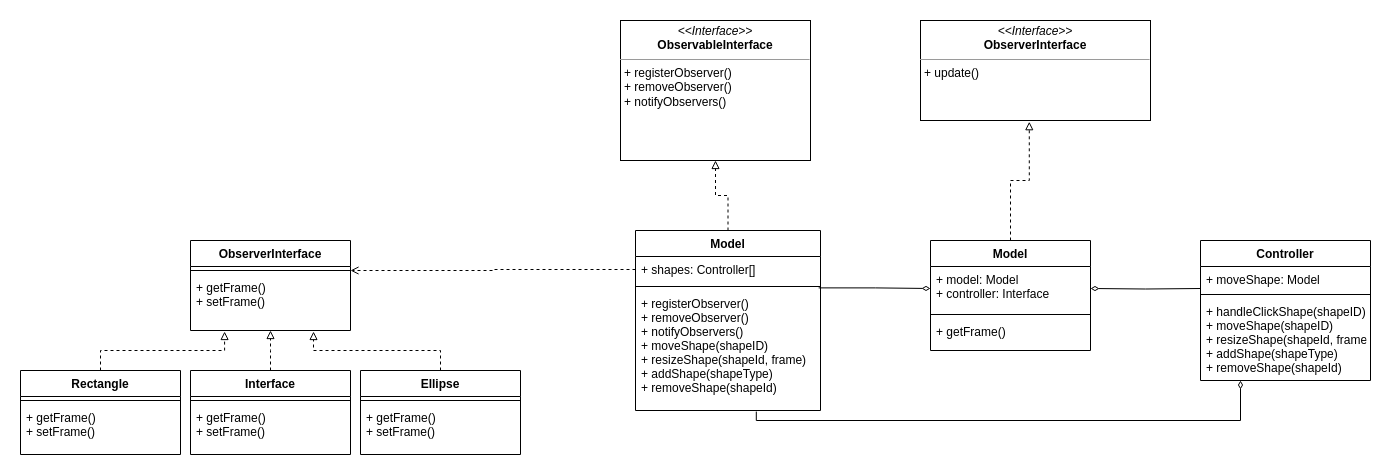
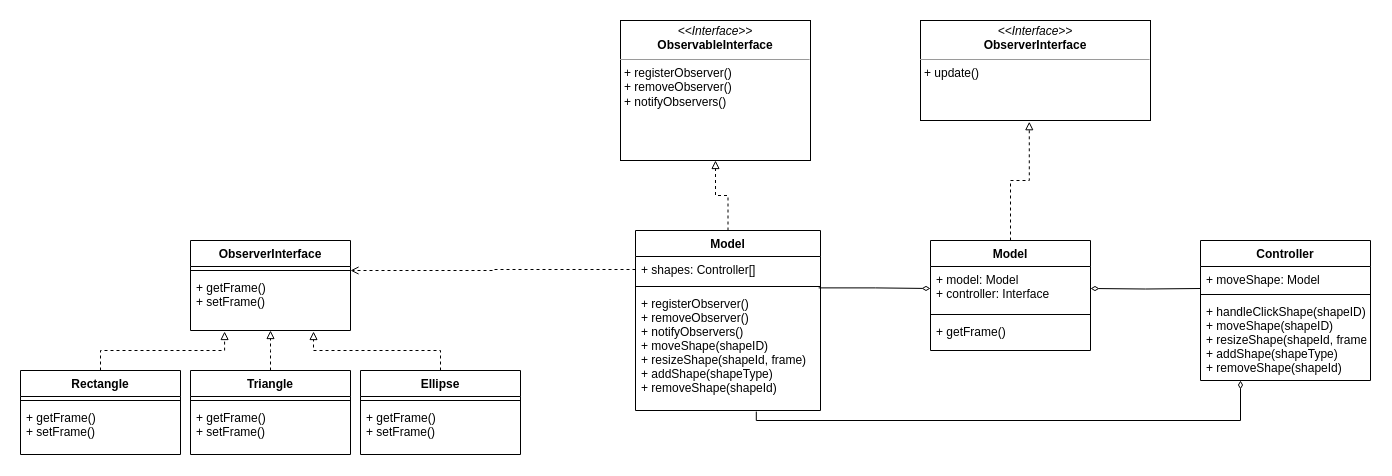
  <mxCell id="0" />
  <mxCell id="1" parent="0" />
  <mxCell id="2" value="&lt;p style=&quot;margin:0px;margin-top:4px;text-align:center;&quot;&gt;&lt;i&gt;&amp;lt;&amp;lt;Interface&amp;gt;&amp;gt;&lt;/i&gt;&lt;br&gt;&lt;b&gt;ObservableInterface&lt;/b&gt;&lt;/p&gt;&lt;hr size=&quot;1&quot;&gt;&lt;p style=&quot;margin:0px;margin-left:4px;&quot;&gt;+ registerObserver()&amp;nbsp;&lt;br&gt;+ removeObserver()&lt;/p&gt;&lt;p style=&quot;margin:0px;margin-left:4px;&quot;&gt;+ notifyObservers()&lt;/p&gt;" style="verticalAlign=top;align=left;overflow=fill;fontSize=12;fontFamily=Helvetica;html=1;" vertex="1" parent="1"><mxGeometry x="620" y="20" width="190" height="140" as="geometry" /></mxCell>
  <mxCell id="3" style="edgeStyle=orthogonalEdgeStyle;rounded=0;orthogonalLoop=1;jettySize=auto;html=1;entryX=0.5;entryY=1;entryDx=0;entryDy=0;dashed=1;endArrow=block;endFill=0;" edge="1" parent="1" source="4" target="2"><mxGeometry relative="1" as="geometry" /></mxCell>
  <mxCell id="4" value="Model" style="swimlane;fontStyle=1;align=center;verticalAlign=top;childLayout=stackLayout;horizontal=1;startSize=26;horizontalStack=0;resizeParent=1;resizeParentMax=0;resizeLast=0;collapsible=1;marginBottom=0;" vertex="1" parent="1"><mxGeometry x="635" y="230" width="185" height="180" as="geometry" /></mxCell>
  <mxCell id="5" value="+ shapes: Controller[]" style="text;strokeColor=none;fillColor=none;align=left;verticalAlign=top;spacingLeft=4;spacingRight=4;overflow=hidden;rotatable=0;points=[[0,0.5],[1,0.5]];portConstraint=eastwest;" vertex="1" parent="4"><mxGeometry y="26" width="185" height="26" as="geometry" /></mxCell>
  <mxCell id="6" value="" style="line;strokeWidth=1;fillColor=none;align=left;verticalAlign=middle;spacingTop=-1;spacingLeft=3;spacingRight=3;rotatable=0;labelPosition=right;points=[];portConstraint=eastwest;" vertex="1" parent="4"><mxGeometry y="52" width="185" height="8" as="geometry" /></mxCell>
  <mxCell id="7" value="+ registerObserver() &#10;+ removeObserver()&#10;+ notifyObservers()&#10;+ moveShape(shapeID)&#10;+ resizeShape(shapeId, frame)&#10;+ addShape(shapeType)&#10;+ removeShape(shapeId)" style="text;strokeColor=none;fillColor=none;align=left;verticalAlign=top;spacingLeft=4;spacingRight=4;overflow=hidden;rotatable=0;points=[[0,0.5],[1,0.5]];portConstraint=eastwest;" vertex="1" parent="4"><mxGeometry y="60" width="185" height="120" as="geometry" /></mxCell>
  <mxCell id="8" value="&lt;p style=&quot;margin:0px;margin-top:4px;text-align:center;&quot;&gt;&lt;i&gt;&amp;lt;&amp;lt;Interface&amp;gt;&amp;gt;&lt;/i&gt;&lt;br&gt;&lt;b&gt;ObserverInterface&lt;/b&gt;&lt;/p&gt;&lt;hr size=&quot;1&quot;&gt;&lt;p style=&quot;margin:0px;margin-left:4px;&quot;&gt;+ update()&amp;nbsp;&lt;/p&gt;" style="verticalAlign=top;align=left;overflow=fill;fontSize=12;fontFamily=Helvetica;html=1;" vertex="1" parent="1"><mxGeometry x="920" y="20" width="230" height="100" as="geometry" /></mxCell>
  <mxCell id="9" style="edgeStyle=orthogonalEdgeStyle;rounded=0;orthogonalLoop=1;jettySize=auto;html=1;entryX=0.473;entryY=1.012;entryDx=0;entryDy=0;entryPerimeter=0;dashed=1;endArrow=block;endFill=0;" edge="1" parent="1" source="10" target="8"><mxGeometry relative="1" as="geometry" /></mxCell>
  <mxCell id="10" value="Model" style="swimlane;fontStyle=1;align=center;verticalAlign=top;childLayout=stackLayout;horizontal=1;startSize=26;horizontalStack=0;resizeParent=1;resizeParentMax=0;resizeLast=0;collapsible=1;marginBottom=0;" vertex="1" parent="1"><mxGeometry x="930" y="240" width="160" height="110" as="geometry" /></mxCell>
  <mxCell id="11" value="+ model: Model&#10;+ controller: Interface" style="text;strokeColor=none;fillColor=none;align=left;verticalAlign=top;spacingLeft=4;spacingRight=4;overflow=hidden;rotatable=0;points=[[0,0.5],[1,0.5]];portConstraint=eastwest;" vertex="1" parent="10"><mxGeometry y="26" width="160" height="44" as="geometry" /></mxCell>
  <mxCell id="12" value="" style="line;strokeWidth=1;fillColor=none;align=left;verticalAlign=middle;spacingTop=-1;spacingLeft=3;spacingRight=3;rotatable=0;labelPosition=right;points=[];portConstraint=eastwest;" vertex="1" parent="10"><mxGeometry y="70" width="160" height="8" as="geometry" /></mxCell>
  <mxCell id="13" value="+ getFrame()" style="text;strokeColor=none;fillColor=none;align=left;verticalAlign=top;spacingLeft=4;spacingRight=4;overflow=hidden;rotatable=0;points=[[0,0.5],[1,0.5]];portConstraint=eastwest;" vertex="1" parent="10"><mxGeometry y="78" width="160" height="32" as="geometry" /></mxCell>
  <mxCell id="14" style="edgeStyle=orthogonalEdgeStyle;rounded=0;orthogonalLoop=1;jettySize=auto;html=1;endArrow=diamondThin;endFill=0;exitX=0.99;exitY=0.674;exitDx=0;exitDy=0;exitPerimeter=0;" edge="1" parent="1" source="6" target="11"><mxGeometry relative="1" as="geometry" /></mxCell>
  <mxCell id="15" value="Controller" style="swimlane;fontStyle=1;align=center;verticalAlign=top;childLayout=stackLayout;horizontal=1;startSize=26;horizontalStack=0;resizeParent=1;resizeParentMax=0;resizeLast=0;collapsible=1;marginBottom=0;" vertex="1" parent="1"><mxGeometry x="1200" y="240" width="170" height="140" as="geometry" /></mxCell>
  <mxCell id="16" value="+ moveShape: Model" style="text;strokeColor=none;fillColor=none;align=left;verticalAlign=top;spacingLeft=4;spacingRight=4;overflow=hidden;rotatable=0;points=[[0,0.5],[1,0.5]];portConstraint=eastwest;" vertex="1" parent="15"><mxGeometry y="26" width="170" height="24" as="geometry" /></mxCell>
  <mxCell id="17" value="" style="line;strokeWidth=1;fillColor=none;align=left;verticalAlign=middle;spacingTop=-1;spacingLeft=3;spacingRight=3;rotatable=0;labelPosition=right;points=[];portConstraint=eastwest;" vertex="1" parent="15"><mxGeometry y="50" width="170" height="8" as="geometry" /></mxCell>
  <mxCell id="18" value="+ handleClickShape(shapeID)&#10;+ moveShape(shapeID)&#10;+ resizeShape(shapeId, frame)&#10;+ addShape(shapeType)&#10;+ removeShape(shapeId)" style="text;strokeColor=none;fillColor=none;align=left;verticalAlign=top;spacingLeft=4;spacingRight=4;overflow=hidden;rotatable=0;points=[[0,0.5],[1,0.5]];portConstraint=eastwest;" vertex="1" parent="15"><mxGeometry y="58" width="170" height="82" as="geometry" /></mxCell>
  <mxCell id="19" style="edgeStyle=orthogonalEdgeStyle;rounded=0;orthogonalLoop=1;jettySize=auto;html=1;endArrow=diamondThin;endFill=0;" edge="1" parent="1" target="11"><mxGeometry relative="1" as="geometry"><mxPoint x="1200" y="288" as="sourcePoint" /></mxGeometry></mxCell>
  <mxCell id="20" style="edgeStyle=orthogonalEdgeStyle;rounded=0;orthogonalLoop=1;jettySize=auto;html=1;endArrow=diamondThin;endFill=0;exitX=0.653;exitY=1.009;exitDx=0;exitDy=0;exitPerimeter=0;" edge="1" parent="1" source="7"><mxGeometry relative="1" as="geometry"><mxPoint x="800" y="370" as="sourcePoint" /><mxPoint x="1240" y="380" as="targetPoint" /><Array as="points"><mxPoint x="756" y="420" /><mxPoint x="1240" y="420" /></Array></mxGeometry></mxCell>
  <mxCell id="21" value="ObserverInterface" style="swimlane;fontStyle=1;align=center;verticalAlign=top;childLayout=stackLayout;horizontal=1;startSize=26;horizontalStack=0;resizeParent=1;resizeParentMax=0;resizeLast=0;collapsible=1;marginBottom=0;" vertex="1" parent="1"><mxGeometry x="190" y="240" width="160" height="90" as="geometry" /></mxCell>
  <mxCell id="22" value="" style="line;strokeWidth=1;fillColor=none;align=left;verticalAlign=middle;spacingTop=-1;spacingLeft=3;spacingRight=3;rotatable=0;labelPosition=right;points=[];portConstraint=eastwest;" vertex="1" parent="21"><mxGeometry y="26" width="160" height="8" as="geometry" /></mxCell>
  <mxCell id="23" value="+ getFrame()&#10;+ setFrame()" style="text;strokeColor=none;fillColor=none;align=left;verticalAlign=top;spacingLeft=4;spacingRight=4;overflow=hidden;rotatable=0;points=[[0,0.5],[1,0.5]];portConstraint=eastwest;" vertex="1" parent="21"><mxGeometry y="34" width="160" height="56" as="geometry" /></mxCell>
  <mxCell id="24" style="edgeStyle=orthogonalEdgeStyle;rounded=0;orthogonalLoop=1;jettySize=auto;html=1;entryX=0.213;entryY=1.018;entryDx=0;entryDy=0;entryPerimeter=0;endArrow=block;endFill=0;dashed=1;" edge="1" parent="1" source="25" target="23"><mxGeometry relative="1" as="geometry" /></mxCell>
  <mxCell id="25" value="Rectangle" style="swimlane;fontStyle=1;align=center;verticalAlign=top;childLayout=stackLayout;horizontal=1;startSize=26;horizontalStack=0;resizeParent=1;resizeParentMax=0;resizeLast=0;collapsible=1;marginBottom=0;" vertex="1" parent="1"><mxGeometry x="20" y="370" width="160" height="84" as="geometry" /></mxCell>
  <mxCell id="26" value="" style="line;strokeWidth=1;fillColor=none;align=left;verticalAlign=middle;spacingTop=-1;spacingLeft=3;spacingRight=3;rotatable=0;labelPosition=right;points=[];portConstraint=eastwest;" vertex="1" parent="25"><mxGeometry y="26" width="160" height="8" as="geometry" /></mxCell>
  <mxCell id="27" value="+ getFrame()&#10;+ setFrame()" style="text;strokeColor=none;fillColor=none;align=left;verticalAlign=top;spacingLeft=4;spacingRight=4;overflow=hidden;rotatable=0;points=[[0,0.5],[1,0.5]];portConstraint=eastwest;" vertex="1" parent="25"><mxGeometry y="34" width="160" height="50" as="geometry" /></mxCell>
  <mxCell id="28" style="edgeStyle=orthogonalEdgeStyle;rounded=0;orthogonalLoop=1;jettySize=auto;html=1;dashed=1;endArrow=block;endFill=0;" edge="1" parent="1" source="29"><mxGeometry relative="1" as="geometry"><mxPoint x="270" y="330" as="targetPoint" /></mxGeometry></mxCell>
- <mxCell id="29" value="Interface" style="swimlane;fontStyle=1;align=center;verticalAlign=top;childLayout=stackLayout;horizontal=1;startSize=26;horizontalStack=0;resizeParent=1;resizeParentMax=0;resizeLast=0;collapsible=1;marginBottom=0;" vertex="1" parent="1"><mxGeometry x="190" y="370" width="160" height="84" as="geometry" /></mxCell>
+ <mxCell id="29" value="Triangle" style="swimlane;fontStyle=1;align=center;verticalAlign=top;childLayout=stackLayout;horizontal=1;startSize=26;horizontalStack=0;resizeParent=1;resizeParentMax=0;resizeLast=0;collapsible=1;marginBottom=0;" vertex="1" parent="1"><mxGeometry x="190" y="370" width="160" height="84" as="geometry" /></mxCell>
  <mxCell id="30" value="" style="line;strokeWidth=1;fillColor=none;align=left;verticalAlign=middle;spacingTop=-1;spacingLeft=3;spacingRight=3;rotatable=0;labelPosition=right;points=[];portConstraint=eastwest;" vertex="1" parent="29"><mxGeometry y="26" width="160" height="8" as="geometry" /></mxCell>
  <mxCell id="31" value="+ getFrame()&#10;+ setFrame()" style="text;strokeColor=none;fillColor=none;align=left;verticalAlign=top;spacingLeft=4;spacingRight=4;overflow=hidden;rotatable=0;points=[[0,0.5],[1,0.5]];portConstraint=eastwest;" vertex="1" parent="29"><mxGeometry y="34" width="160" height="50" as="geometry" /></mxCell>
  <mxCell id="32" style="edgeStyle=orthogonalEdgeStyle;rounded=0;orthogonalLoop=1;jettySize=auto;html=1;entryX=0.769;entryY=1.018;entryDx=0;entryDy=0;entryPerimeter=0;dashed=1;endArrow=block;endFill=0;" edge="1" parent="1" source="33" target="23"><mxGeometry relative="1" as="geometry" /></mxCell>
  <mxCell id="33" value="Ellipse" style="swimlane;fontStyle=1;align=center;verticalAlign=top;childLayout=stackLayout;horizontal=1;startSize=26;horizontalStack=0;resizeParent=1;resizeParentMax=0;resizeLast=0;collapsible=1;marginBottom=0;" vertex="1" parent="1"><mxGeometry x="360" y="370" width="160" height="84" as="geometry" /></mxCell>
  <mxCell id="34" value="" style="line;strokeWidth=1;fillColor=none;align=left;verticalAlign=middle;spacingTop=-1;spacingLeft=3;spacingRight=3;rotatable=0;labelPosition=right;points=[];portConstraint=eastwest;" vertex="1" parent="33"><mxGeometry y="26" width="160" height="8" as="geometry" /></mxCell>
  <mxCell id="35" value="+ getFrame()&#10;+ setFrame()" style="text;strokeColor=none;fillColor=none;align=left;verticalAlign=top;spacingLeft=4;spacingRight=4;overflow=hidden;rotatable=0;points=[[0,0.5],[1,0.5]];portConstraint=eastwest;" vertex="1" parent="33"><mxGeometry y="34" width="160" height="50" as="geometry" /></mxCell>
  <mxCell id="36" style="edgeStyle=orthogonalEdgeStyle;rounded=0;orthogonalLoop=1;jettySize=auto;html=1;dashed=1;endArrow=open;endFill=0;" edge="1" parent="1" source="5" target="22"><mxGeometry relative="1" as="geometry" /></mxCell>
